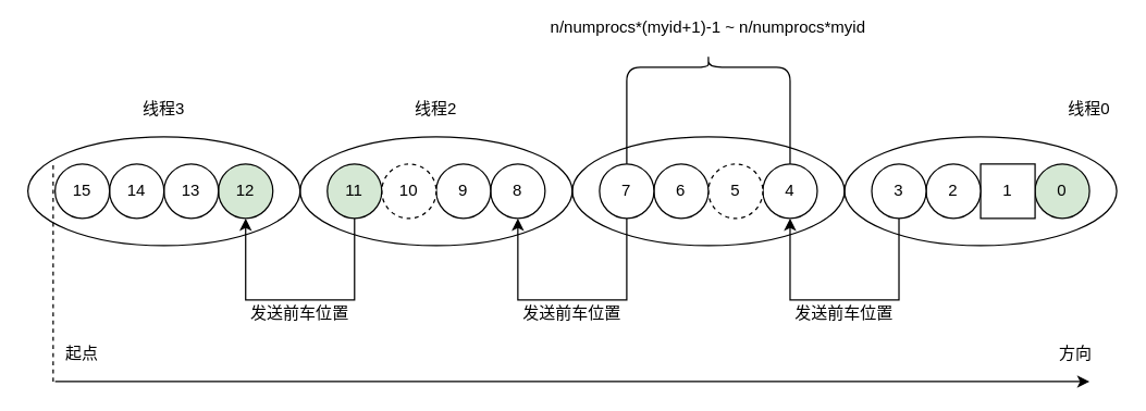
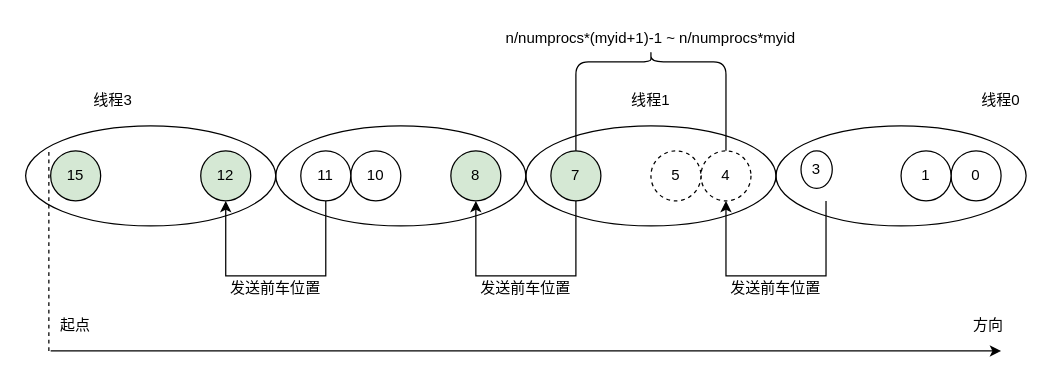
  <mxCell id="0" />
  <mxCell id="1" parent="0" />
- <mxCell id="2" value="0" style="ellipse;whiteSpace=wrap;html=1;aspect=fixed;fillColor=#d5e8d4;" vertex="1" parent="1"><mxGeometry x="760" y="120" width="40" height="40" as="geometry" /></mxCell>
- <mxCell id="3" value="1" style="whiteSpace=wrap;html=1;aspect=fixed;rounded=0;" vertex="1" parent="1"><mxGeometry x="720" y="120" width="40" height="40" as="geometry" /></mxCell>
- <mxCell id="4" value="2" style="ellipse;whiteSpace=wrap;html=1;aspect=fixed;" vertex="1" parent="1"><mxGeometry x="680" y="120" width="40" height="40" as="geometry" /></mxCell>
- <mxCell id="5" value="3" style="ellipse;whiteSpace=wrap;html=1;aspect=fixed;" vertex="1" parent="1"><mxGeometry x="640" y="120" width="40" height="40" as="geometry" /></mxCell>
- <mxCell id="6" value="4" style="ellipse;whiteSpace=wrap;html=1;aspect=fixed;" vertex="1" parent="1"><mxGeometry x="560" y="120" width="40" height="40" as="geometry" /></mxCell>
+ <mxCell id="2" value="0" style="ellipse;whiteSpace=wrap;html=1;aspect=fixed;" vertex="1" parent="1"><mxGeometry x="760" y="120" width="40" height="40" as="geometry" /></mxCell>
+ <mxCell id="3" value="1" style="ellipse;whiteSpace=wrap;html=1;aspect=fixed;" vertex="1" parent="1"><mxGeometry x="720" y="120" width="40" height="40" as="geometry" /></mxCell>
+ <mxCell id="5" value="3" style="ellipse;whiteSpace=wrap;html=1;aspect=fixed;" vertex="1" parent="1"><mxGeometry x="640" y="120" width="25" height="30" as="geometry" /></mxCell>
+ <mxCell id="6" value="4" style="ellipse;whiteSpace=wrap;html=1;aspect=fixed;dashed=1;" vertex="1" parent="1"><mxGeometry x="560" y="120" width="40" height="40" as="geometry" /></mxCell>
  <mxCell id="7" value="5" style="ellipse;whiteSpace=wrap;html=1;aspect=fixed;dashed=1;" vertex="1" parent="1"><mxGeometry x="520" y="120" width="40" height="40" as="geometry" /></mxCell>
- <mxCell id="8" value="6" style="ellipse;whiteSpace=wrap;html=1;aspect=fixed;" vertex="1" parent="1"><mxGeometry x="480" y="120" width="40" height="40" as="geometry" /></mxCell>
- <mxCell id="9" value="7" style="ellipse;whiteSpace=wrap;html=1;aspect=fixed;" vertex="1" parent="1"><mxGeometry x="440" y="120" width="40" height="40" as="geometry" /></mxCell>
+ <mxCell id="9" value="7" style="ellipse;whiteSpace=wrap;html=1;aspect=fixed;fillColor=#d5e8d4;" vertex="1" parent="1"><mxGeometry x="440" y="120" width="40" height="40" as="geometry" /></mxCell>
  <mxCell id="10" value="12" style="ellipse;whiteSpace=wrap;html=1;aspect=fixed;fillColor=#d5e8d4;" vertex="1" parent="1"><mxGeometry x="160" y="120" width="40" height="40" as="geometry" /></mxCell>
- <mxCell id="11" value="13" style="ellipse;whiteSpace=wrap;html=1;aspect=fixed;" vertex="1" parent="1"><mxGeometry x="120" y="120" width="40" height="40" as="geometry" /></mxCell>
- <mxCell id="12" value="14" style="ellipse;whiteSpace=wrap;html=1;aspect=fixed;" vertex="1" parent="1"><mxGeometry x="80" y="120" width="40" height="40" as="geometry" /></mxCell>
- <mxCell id="13" value="15" style="ellipse;whiteSpace=wrap;html=1;aspect=fixed;" vertex="1" parent="1"><mxGeometry x="40" y="120" width="40" height="40" as="geometry" /></mxCell>
- <mxCell id="14" value="8" style="ellipse;whiteSpace=wrap;html=1;aspect=fixed;" vertex="1" parent="1"><mxGeometry x="360" y="120" width="40" height="40" as="geometry" /></mxCell>
- <mxCell id="15" value="9" style="ellipse;whiteSpace=wrap;html=1;aspect=fixed;" vertex="1" parent="1"><mxGeometry x="320" y="120" width="40" height="40" as="geometry" /></mxCell>
- <mxCell id="16" value="10" style="ellipse;whiteSpace=wrap;html=1;aspect=fixed;dashed=1;" vertex="1" parent="1"><mxGeometry x="280" y="120" width="40" height="40" as="geometry" /></mxCell>
- <mxCell id="17" value="11" style="ellipse;whiteSpace=wrap;html=1;aspect=fixed;fillColor=#d5e8d4;" vertex="1" parent="1"><mxGeometry x="240" y="120" width="40" height="40" as="geometry" /></mxCell>
+ <mxCell id="13" value="15" style="ellipse;whiteSpace=wrap;html=1;aspect=fixed;fillColor=#d5e8d4;" vertex="1" parent="1"><mxGeometry x="40" y="120" width="40" height="40" as="geometry" /></mxCell>
+ <mxCell id="14" value="8" style="ellipse;whiteSpace=wrap;html=1;aspect=fixed;fillColor=#d5e8d4;" vertex="1" parent="1"><mxGeometry x="360" y="120" width="40" height="40" as="geometry" /></mxCell>
+ <mxCell id="16" value="10" style="ellipse;whiteSpace=wrap;html=1;aspect=fixed;" vertex="1" parent="1"><mxGeometry x="280" y="120" width="40" height="40" as="geometry" /></mxCell>
+ <mxCell id="17" value="11" style="ellipse;whiteSpace=wrap;html=1;aspect=fixed;" vertex="1" parent="1"><mxGeometry x="240" y="120" width="40" height="40" as="geometry" /></mxCell>
  <mxCell id="18" value="" style="ellipse;whiteSpace=wrap;html=1;fillColor=none;" vertex="1" parent="1"><mxGeometry x="620" y="100" width="200" height="80" as="geometry" /></mxCell>
  <mxCell id="19" value="" style="ellipse;whiteSpace=wrap;html=1;fillColor=none;" vertex="1" parent="1"><mxGeometry x="420" y="100" width="200" height="80" as="geometry" /></mxCell>
  <mxCell id="20" value="" style="ellipse;whiteSpace=wrap;html=1;fillColor=none;" vertex="1" parent="1"><mxGeometry x="220" y="100" width="200" height="80" as="geometry" /></mxCell>
  <mxCell id="21" value="" style="ellipse;whiteSpace=wrap;html=1;fillColor=none;" vertex="1" parent="1"><mxGeometry x="20" y="100" width="200" height="80" as="geometry" /></mxCell>
  <mxCell id="22" value="" style="endArrow=classic;html=1;exitX=0.2;exitY=0.75;exitDx=0;exitDy=0;exitPerimeter=0;entryX=0.8;entryY=0.75;entryDx=0;entryDy=0;entryPerimeter=0;rounded=0;" edge="1" parent="1" source="18" target="19"><mxGeometry width="50" height="50" relative="1" as="geometry"><mxPoint x="640" y="220" as="sourcePoint" /><mxPoint x="560" y="210" as="targetPoint" /><Array as="points"><mxPoint x="660" y="220" /><mxPoint x="580" y="220" /></Array></mxGeometry></mxCell>
  <mxCell id="23" value="线程0" style="text;html=1;strokeColor=none;fillColor=none;align=center;verticalAlign=middle;whiteSpace=wrap;rounded=0;" vertex="1" parent="1"><mxGeometry x="780" y="70" width="40" height="20" as="geometry" /></mxCell>
- <mxCell id="25" value="线程2" style="text;html=1;strokeColor=none;fillColor=none;align=center;verticalAlign=middle;whiteSpace=wrap;rounded=0;" vertex="1" parent="1"><mxGeometry x="300" y="70" width="40" height="20" as="geometry" /></mxCell>
- <mxCell id="26" value="线程3" style="text;html=1;strokeColor=none;fillColor=none;align=center;verticalAlign=middle;whiteSpace=wrap;rounded=0;" vertex="1" parent="1"><mxGeometry x="100" y="70" width="40" height="20" as="geometry" /></mxCell>
+ <mxCell id="24" value="线程1" style="text;html=1;strokeColor=none;fillColor=none;align=center;verticalAlign=middle;whiteSpace=wrap;rounded=0;" vertex="1" parent="1"><mxGeometry x="500" y="70" width="40" height="20" as="geometry" /></mxCell>
+ <mxCell id="26" value="线程3" style="text;html=1;strokeColor=none;fillColor=none;align=center;verticalAlign=middle;whiteSpace=wrap;rounded=0;" vertex="1" parent="1"><mxGeometry x="70" y="70" width="40" height="20" as="geometry" /></mxCell>
  <mxCell id="27" value="" style="endArrow=classic;html=1;exitX=0.2;exitY=0.75;exitDx=0;exitDy=0;exitPerimeter=0;entryX=0.8;entryY=0.75;entryDx=0;entryDy=0;entryPerimeter=0;rounded=0;" edge="1" parent="1"><mxGeometry width="50" height="50" relative="1" as="geometry"><mxPoint x="260" y="160" as="sourcePoint" /><mxPoint x="180" y="160" as="targetPoint" /><Array as="points"><mxPoint x="260" y="220" /><mxPoint x="180" y="220" /></Array></mxGeometry></mxCell>
  <mxCell id="28" value="" style="endArrow=classic;html=1;exitX=0.2;exitY=0.75;exitDx=0;exitDy=0;exitPerimeter=0;entryX=0.8;entryY=0.75;entryDx=0;entryDy=0;entryPerimeter=0;rounded=0;" edge="1" parent="1"><mxGeometry width="50" height="50" relative="1" as="geometry"><mxPoint x="460" y="160" as="sourcePoint" /><mxPoint x="380" y="160" as="targetPoint" /><Array as="points"><mxPoint x="460" y="220" /><mxPoint x="380" y="220" /></Array></mxGeometry></mxCell>
  <mxCell id="29" value="" style="endArrow=classic;html=1;" edge="1" parent="1"><mxGeometry width="50" height="50" relative="1" as="geometry"><mxPoint x="40" y="280" as="sourcePoint" /><mxPoint x="800" y="280" as="targetPoint" /></mxGeometry></mxCell>
  <mxCell id="30" value="起点" style="text;html=1;strokeColor=none;fillColor=none;align=center;verticalAlign=middle;whiteSpace=wrap;rounded=0;" vertex="1" parent="1"><mxGeometry x="40" y="250" width="40" height="20" as="geometry" /></mxCell>
  <mxCell id="31" value="" style="endArrow=none;dashed=1;html=1;" edge="1" parent="1"><mxGeometry width="50" height="50" relative="1" as="geometry"><mxPoint x="38.57" y="280" as="sourcePoint" /><mxPoint x="38.57" y="120" as="targetPoint" /><Array as="points"><mxPoint x="38.57" y="170" /></Array></mxGeometry></mxCell>
  <mxCell id="32" value="方向" style="text;html=1;strokeColor=none;fillColor=none;align=center;verticalAlign=middle;whiteSpace=wrap;rounded=0;" vertex="1" parent="1"><mxGeometry x="770" y="250" width="40" height="20" as="geometry" /></mxCell>
- <mxCell id="33" value="n/numprocs*(myid+1)-1 ~ n/numprocs*myid" style="text;html=1;strokeColor=none;fillColor=none;align=center;verticalAlign=middle;whiteSpace=wrap;rounded=0;" vertex="1" parent="1"><mxGeometry x="385" y="10" width="270" height="20" as="geometry" /></mxCell>
+ <mxCell id="33" value="n/numprocs*(myid+1)-1 ~ n/numprocs*myid" style="text;html=1;strokeColor=none;fillColor=none;align=center;verticalAlign=middle;whiteSpace=wrap;rounded=0;" vertex="1" parent="1"><mxGeometry x="385" y="20" width="270" height="20" as="geometry" /></mxCell>
  <mxCell id="34" value="发送前车位置" style="text;html=1;strokeColor=none;fillColor=none;align=center;verticalAlign=middle;whiteSpace=wrap;rounded=0;" vertex="1" parent="1"><mxGeometry x="170" y="220" width="100" height="20" as="geometry" /></mxCell>
  <mxCell id="35" value="发送前车位置" style="text;html=1;strokeColor=none;fillColor=none;align=center;verticalAlign=middle;whiteSpace=wrap;rounded=0;" vertex="1" parent="1"><mxGeometry x="570" y="220" width="100" height="20" as="geometry" /></mxCell>
  <mxCell id="36" value="发送前车位置" style="text;html=1;strokeColor=none;fillColor=none;align=center;verticalAlign=middle;whiteSpace=wrap;rounded=0;" vertex="1" parent="1"><mxGeometry x="370" y="220" width="100" height="20" as="geometry" /></mxCell>
  <mxCell id="37" value="" style="shape=curlyBracket;whiteSpace=wrap;html=1;rounded=1;fillColor=none;direction=south;size=0.111;" vertex="1" parent="1"><mxGeometry x="460" y="40" width="120" height="80" as="geometry" /></mxCell>
